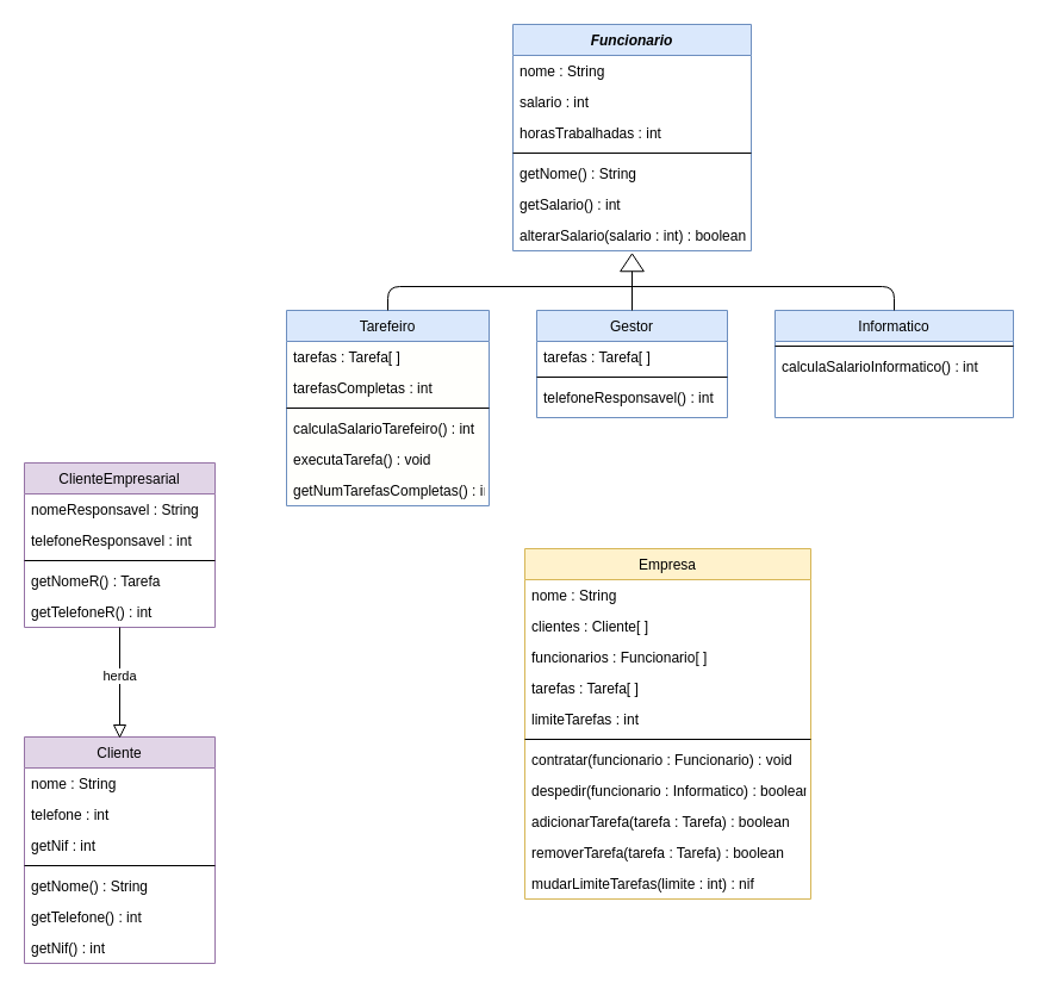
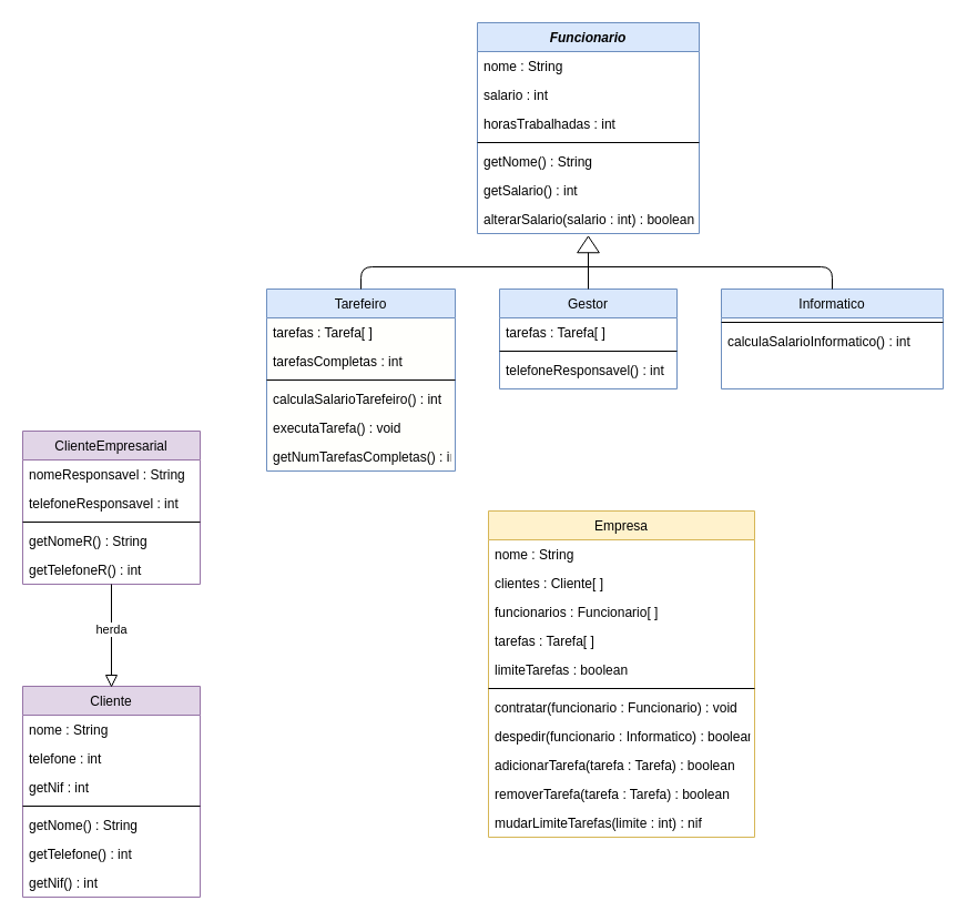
  <mxCell id="0" />
  <mxCell id="1" parent="0" />
  <mxCell id="2" value="ClienteEmpresarial" style="swimlane;fontStyle=0;align=center;verticalAlign=top;childLayout=stackLayout;horizontal=1;startSize=26;horizontalStack=0;resizeParent=1;resizeLast=0;collapsible=1;marginBottom=0;rounded=0;shadow=0;strokeWidth=1;fillColor=#e1d5e7;strokeColor=#9673a6;swimlaneFillColor=#ffffff;" parent="1" vertex="1"><mxGeometry x="20" y="388" width="160" height="138" as="geometry"><mxRectangle x="230" y="140" width="160" height="26" as="alternateBounds" /></mxGeometry></mxCell>
  <mxCell id="3" value="nomeResponsavel : String" style="text;align=left;verticalAlign=top;spacingLeft=4;spacingRight=4;overflow=hidden;rotatable=0;points=[[0,0.5],[1,0.5]];portConstraint=eastwest;" parent="2" vertex="1"><mxGeometry y="26" width="160" height="26" as="geometry" /></mxCell>
  <mxCell id="4" value="telefoneResponsavel : int" style="text;align=left;verticalAlign=top;spacingLeft=4;spacingRight=4;overflow=hidden;rotatable=0;points=[[0,0.5],[1,0.5]];portConstraint=eastwest;rounded=0;shadow=0;html=0;" parent="2" vertex="1"><mxGeometry y="52" width="160" height="26" as="geometry" /></mxCell>
  <mxCell id="5" value="" style="line;html=1;strokeWidth=1;align=left;verticalAlign=middle;spacingTop=-1;spacingLeft=3;spacingRight=3;rotatable=0;labelPosition=right;points=[];portConstraint=eastwest;" parent="2" vertex="1"><mxGeometry y="78" width="160" height="8" as="geometry" /></mxCell>
- <mxCell id="6" value="getNomeR() : Tarefa" style="text;align=left;verticalAlign=top;spacingLeft=4;spacingRight=4;overflow=hidden;rotatable=0;points=[[0,0.5],[1,0.5]];portConstraint=eastwest;" parent="2" vertex="1"><mxGeometry y="86" width="160" height="26" as="geometry" /></mxCell>
+ <mxCell id="6" value="getNomeR() : String" style="text;align=left;verticalAlign=top;spacingLeft=4;spacingRight=4;overflow=hidden;rotatable=0;points=[[0,0.5],[1,0.5]];portConstraint=eastwest;" parent="2" vertex="1"><mxGeometry y="86" width="160" height="26" as="geometry" /></mxCell>
  <mxCell id="7" value="getTelefoneR() : int" style="text;align=left;verticalAlign=top;spacingLeft=4;spacingRight=4;overflow=hidden;rotatable=0;points=[[0,0.5],[1,0.5]];portConstraint=eastwest;" vertex="1" parent="2"><mxGeometry y="112" width="160" height="26" as="geometry" /></mxCell>
  <mxCell id="8" value="Empresa" style="swimlane;fontStyle=0;align=center;verticalAlign=top;childLayout=stackLayout;horizontal=1;startSize=26;horizontalStack=0;resizeParent=1;resizeLast=0;collapsible=1;marginBottom=0;rounded=0;shadow=0;strokeWidth=1;fillColor=#fff2cc;strokeColor=#d6b656;swimlaneFillColor=#ffffff;" parent="1" vertex="1"><mxGeometry x="440" y="460" width="240" height="294" as="geometry"><mxRectangle x="130" y="380" width="160" height="26" as="alternateBounds" /></mxGeometry></mxCell>
  <mxCell id="9" value="nome : String" style="text;align=left;verticalAlign=top;spacingLeft=4;spacingRight=4;overflow=hidden;rotatable=0;points=[[0,0.5],[1,0.5]];portConstraint=eastwest;" vertex="1" parent="8"><mxGeometry y="26" width="240" height="26" as="geometry" /></mxCell>
  <mxCell id="10" value="clientes : Cliente[ ]" style="text;align=left;verticalAlign=top;spacingLeft=4;spacingRight=4;overflow=hidden;rotatable=0;points=[[0,0.5],[1,0.5]];portConstraint=eastwest;" parent="8" vertex="1"><mxGeometry y="52" width="240" height="26" as="geometry" /></mxCell>
  <mxCell id="11" value="funcionarios : Funcionario[ ]" style="text;align=left;verticalAlign=top;spacingLeft=4;spacingRight=4;overflow=hidden;rotatable=0;points=[[0,0.5],[1,0.5]];portConstraint=eastwest;" vertex="1" parent="8"><mxGeometry y="78" width="240" height="26" as="geometry" /></mxCell>
  <mxCell id="12" value="tarefas : Tarefa[ ]" style="text;align=left;verticalAlign=top;spacingLeft=4;spacingRight=4;overflow=hidden;rotatable=0;points=[[0,0.5],[1,0.5]];portConstraint=eastwest;rounded=0;shadow=0;html=0;" parent="8" vertex="1"><mxGeometry y="104" width="240" height="26" as="geometry" /></mxCell>
- <mxCell id="13" value="limiteTarefas : int" style="text;align=left;verticalAlign=top;spacingLeft=4;spacingRight=4;overflow=hidden;rotatable=0;points=[[0,0.5],[1,0.5]];portConstraint=eastwest;rounded=0;shadow=0;html=0;" vertex="1" parent="8"><mxGeometry y="130" width="240" height="26" as="geometry" /></mxCell>
+ <mxCell id="13" value="limiteTarefas : boolean" style="text;align=left;verticalAlign=top;spacingLeft=4;spacingRight=4;overflow=hidden;rotatable=0;points=[[0,0.5],[1,0.5]];portConstraint=eastwest;rounded=0;shadow=0;html=0;" vertex="1" parent="8"><mxGeometry y="130" width="240" height="26" as="geometry" /></mxCell>
  <mxCell id="14" value="" style="line;html=1;strokeWidth=1;align=left;verticalAlign=middle;spacingTop=-1;spacingLeft=3;spacingRight=3;rotatable=0;labelPosition=right;points=[];portConstraint=eastwest;" parent="8" vertex="1"><mxGeometry y="156" width="240" height="8" as="geometry" /></mxCell>
  <mxCell id="15" value="contratar(funcionario : Funcionario) : void" style="text;align=left;verticalAlign=top;spacingLeft=4;spacingRight=4;overflow=hidden;rotatable=0;points=[[0,0.5],[1,0.5]];portConstraint=eastwest;" parent="8" vertex="1"><mxGeometry y="164" width="240" height="26" as="geometry" /></mxCell>
  <mxCell id="16" value="despedir(funcionario : Informatico) : boolean" style="text;align=left;verticalAlign=top;spacingLeft=4;spacingRight=4;overflow=hidden;rotatable=0;points=[[0,0.5],[1,0.5]];portConstraint=eastwest;" vertex="1" parent="8"><mxGeometry y="190" width="240" height="26" as="geometry" /></mxCell>
  <mxCell id="17" value="adicionarTarefa(tarefa : Tarefa) : boolean" style="text;align=left;verticalAlign=top;spacingLeft=4;spacingRight=4;overflow=hidden;rotatable=0;points=[[0,0.5],[1,0.5]];portConstraint=eastwest;" vertex="1" parent="8"><mxGeometry y="216" width="240" height="26" as="geometry" /></mxCell>
  <mxCell id="18" value="removerTarefa(tarefa : Tarefa) : boolean" style="text;align=left;verticalAlign=top;spacingLeft=4;spacingRight=4;overflow=hidden;rotatable=0;points=[[0,0.5],[1,0.5]];portConstraint=eastwest;" vertex="1" parent="8"><mxGeometry y="242" width="240" height="26" as="geometry" /></mxCell>
  <mxCell id="19" value="mudarLimiteTarefas(limite : int) : nif" style="text;align=left;verticalAlign=top;spacingLeft=4;spacingRight=4;overflow=hidden;rotatable=0;points=[[0,0.5],[1,0.5]];portConstraint=eastwest;" vertex="1" parent="8"><mxGeometry y="268" width="240" height="26" as="geometry" /></mxCell>
  <mxCell id="20" value="Funcionario" style="swimlane;fontStyle=3;align=center;verticalAlign=top;childLayout=stackLayout;horizontal=1;startSize=26;horizontalStack=0;resizeParent=1;resizeLast=0;collapsible=1;marginBottom=0;rounded=0;shadow=0;strokeWidth=1;fillColor=#dae8fc;strokeColor=#6c8ebf;swimlaneFillColor=#ffffff;" parent="1" vertex="1"><mxGeometry x="430" y="20" width="200" height="190" as="geometry"><mxRectangle x="550" y="140" width="160" height="26" as="alternateBounds" /></mxGeometry></mxCell>
  <mxCell id="21" value="nome : String" style="text;align=left;verticalAlign=top;spacingLeft=4;spacingRight=4;overflow=hidden;rotatable=0;points=[[0,0.5],[1,0.5]];portConstraint=eastwest;" vertex="1" parent="20"><mxGeometry y="26" width="200" height="26" as="geometry" /></mxCell>
  <mxCell id="22" value="salario : int" style="text;align=left;verticalAlign=top;spacingLeft=4;spacingRight=4;overflow=hidden;rotatable=0;points=[[0,0.5],[1,0.5]];portConstraint=eastwest;" parent="20" vertex="1"><mxGeometry y="52" width="200" height="26" as="geometry" /></mxCell>
  <mxCell id="23" value="horasTrabalhadas : int" style="text;align=left;verticalAlign=top;spacingLeft=4;spacingRight=4;overflow=hidden;rotatable=0;points=[[0,0.5],[1,0.5]];portConstraint=eastwest;rounded=0;shadow=0;html=0;" parent="20" vertex="1"><mxGeometry y="78" width="200" height="26" as="geometry" /></mxCell>
  <mxCell id="24" value="" style="line;html=1;strokeWidth=1;align=left;verticalAlign=middle;spacingTop=-1;spacingLeft=3;spacingRight=3;rotatable=0;labelPosition=right;points=[];portConstraint=eastwest;" parent="20" vertex="1"><mxGeometry y="104" width="200" height="8" as="geometry" /></mxCell>
  <mxCell id="25" value="getNome() : String" style="text;align=left;verticalAlign=top;spacingLeft=4;spacingRight=4;overflow=hidden;rotatable=0;points=[[0,0.5],[1,0.5]];portConstraint=eastwest;" vertex="1" parent="20"><mxGeometry y="112" width="200" height="26" as="geometry" /></mxCell>
  <mxCell id="26" value="getSalario() : int" style="text;align=left;verticalAlign=top;spacingLeft=4;spacingRight=4;overflow=hidden;rotatable=0;points=[[0,0.5],[1,0.5]];portConstraint=eastwest;" vertex="1" parent="20"><mxGeometry y="138" width="200" height="26" as="geometry" /></mxCell>
  <mxCell id="27" value="alterarSalario(salario : int) : boolean" style="text;align=left;verticalAlign=top;spacingLeft=4;spacingRight=4;overflow=hidden;rotatable=0;points=[[0,0.5],[1,0.5]];portConstraint=eastwest;" vertex="1" parent="20"><mxGeometry y="164" width="200" height="26" as="geometry" /></mxCell>
  <mxCell id="28" value="Cliente" style="swimlane;fontStyle=0;align=center;verticalAlign=top;childLayout=stackLayout;horizontal=1;startSize=26;horizontalStack=0;resizeParent=1;resizeLast=0;collapsible=1;marginBottom=0;rounded=0;shadow=0;strokeWidth=1;fillColor=#e1d5e7;strokeColor=#9673a6;swimlaneFillColor=#ffffff;" vertex="1" parent="1"><mxGeometry x="20" y="618" width="160" height="190" as="geometry"><mxRectangle x="230" y="140" width="160" height="26" as="alternateBounds" /></mxGeometry></mxCell>
  <mxCell id="29" value="nome : String" style="text;align=left;verticalAlign=top;spacingLeft=4;spacingRight=4;overflow=hidden;rotatable=0;points=[[0,0.5],[1,0.5]];portConstraint=eastwest;" vertex="1" parent="28"><mxGeometry y="26" width="160" height="26" as="geometry" /></mxCell>
  <mxCell id="30" value="telefone : int" style="text;align=left;verticalAlign=top;spacingLeft=4;spacingRight=4;overflow=hidden;rotatable=0;points=[[0,0.5],[1,0.5]];portConstraint=eastwest;rounded=0;shadow=0;html=0;" vertex="1" parent="28"><mxGeometry y="52" width="160" height="26" as="geometry" /></mxCell>
  <mxCell id="31" value="getNif : int" style="text;align=left;verticalAlign=top;spacingLeft=4;spacingRight=4;overflow=hidden;rotatable=0;points=[[0,0.5],[1,0.5]];portConstraint=eastwest;rounded=0;shadow=0;html=0;" vertex="1" parent="28"><mxGeometry y="78" width="160" height="26" as="geometry" /></mxCell>
  <mxCell id="32" value="" style="line;html=1;strokeWidth=1;align=left;verticalAlign=middle;spacingTop=-1;spacingLeft=3;spacingRight=3;rotatable=0;labelPosition=right;points=[];portConstraint=eastwest;" vertex="1" parent="28"><mxGeometry y="104" width="160" height="8" as="geometry" /></mxCell>
  <mxCell id="33" value="getNome() : String" style="text;align=left;verticalAlign=top;spacingLeft=4;spacingRight=4;overflow=hidden;rotatable=0;points=[[0,0.5],[1,0.5]];portConstraint=eastwest;" vertex="1" parent="28"><mxGeometry y="112" width="160" height="26" as="geometry" /></mxCell>
  <mxCell id="34" value="getTelefone() : int" style="text;align=left;verticalAlign=top;spacingLeft=4;spacingRight=4;overflow=hidden;rotatable=0;points=[[0,0.5],[1,0.5]];portConstraint=eastwest;" vertex="1" parent="28"><mxGeometry y="138" width="160" height="26" as="geometry" /></mxCell>
  <mxCell id="35" value="getNif() : int" style="text;align=left;verticalAlign=top;spacingLeft=4;spacingRight=4;overflow=hidden;rotatable=0;points=[[0,0.5],[1,0.5]];portConstraint=eastwest;" vertex="1" parent="28"><mxGeometry y="164" width="160" height="26" as="geometry" /></mxCell>
  <mxCell id="36" value="herda" style="endArrow=none;html=1;entryX=0.5;entryY=1;entryDx=0;entryDy=0;exitX=0;exitY=0.5;exitDx=0;exitDy=0;" edge="1" parent="1" source="37" target="2"><mxGeometry width="50" height="50" relative="1" as="geometry"><mxPoint x="320" y="598" as="sourcePoint" /><mxPoint x="370" y="548" as="targetPoint" /></mxGeometry></mxCell>
  <mxCell id="37" value="" style="triangle;whiteSpace=wrap;html=1;rotation=90;" vertex="1" parent="1"><mxGeometry x="95" y="608" width="10" height="10" as="geometry" /></mxCell>
  <mxCell id="38" value="Gestor" style="swimlane;fontStyle=0;align=center;verticalAlign=top;childLayout=stackLayout;horizontal=1;startSize=26;horizontalStack=0;resizeParent=1;resizeLast=0;collapsible=1;marginBottom=0;rounded=0;shadow=0;strokeWidth=1;fillColor=#dae8fc;strokeColor=#6c8ebf;swimlaneFillColor=#ffffff;" vertex="1" parent="1"><mxGeometry x="450" y="260" width="160" height="90" as="geometry"><mxRectangle x="550" y="140" width="160" height="26" as="alternateBounds" /></mxGeometry></mxCell>
  <mxCell id="39" value="tarefas : Tarefa[ ]" style="text;align=left;verticalAlign=top;spacingLeft=4;spacingRight=4;overflow=hidden;rotatable=0;points=[[0,0.5],[1,0.5]];portConstraint=eastwest;" vertex="1" parent="38"><mxGeometry y="26" width="160" height="26" as="geometry" /></mxCell>
  <mxCell id="40" value="" style="line;html=1;strokeWidth=1;align=left;verticalAlign=middle;spacingTop=-1;spacingLeft=3;spacingRight=3;rotatable=0;labelPosition=right;points=[];portConstraint=eastwest;" vertex="1" parent="38"><mxGeometry y="52" width="160" height="8" as="geometry" /></mxCell>
  <mxCell id="41" value="telefoneResponsavel() : int" style="text;align=left;verticalAlign=top;spacingLeft=4;spacingRight=4;overflow=hidden;rotatable=0;points=[[0,0.5],[1,0.5]];portConstraint=eastwest;" vertex="1" parent="38"><mxGeometry y="60" width="160" height="26" as="geometry" /></mxCell>
  <mxCell id="42" value="Informatico" style="swimlane;fontStyle=0;align=center;verticalAlign=top;childLayout=stackLayout;horizontal=1;startSize=26;horizontalStack=0;resizeParent=1;resizeLast=0;collapsible=1;marginBottom=0;rounded=0;shadow=0;strokeWidth=1;fillColor=#dae8fc;strokeColor=#6c8ebf;swimlaneFillColor=#ffffff;" vertex="1" parent="1"><mxGeometry x="650" y="260" width="200" height="90" as="geometry"><mxRectangle x="550" y="140" width="160" height="26" as="alternateBounds" /></mxGeometry></mxCell>
  <mxCell id="43" value="" style="line;html=1;strokeWidth=1;align=left;verticalAlign=middle;spacingTop=-1;spacingLeft=3;spacingRight=3;rotatable=0;labelPosition=right;points=[];portConstraint=eastwest;" vertex="1" parent="42"><mxGeometry y="26" width="200" height="8" as="geometry" /></mxCell>
  <mxCell id="44" value="calculaSalarioInformatico() : int" style="text;align=left;verticalAlign=top;spacingLeft=4;spacingRight=4;overflow=hidden;rotatable=0;points=[[0,0.5],[1,0.5]];portConstraint=eastwest;" vertex="1" parent="42"><mxGeometry y="34" width="200" height="26" as="geometry" /></mxCell>
  <mxCell id="45" value="Tarefeiro" style="swimlane;fontStyle=0;align=center;verticalAlign=top;childLayout=stackLayout;horizontal=1;startSize=26;horizontalStack=0;resizeParent=1;resizeLast=0;collapsible=1;marginBottom=0;rounded=0;shadow=0;strokeWidth=1;fillColor=#dae8fc;strokeColor=#6c8ebf;swimlaneFillColor=#FFFFFC;" vertex="1" parent="1"><mxGeometry x="240" y="260" width="170" height="164" as="geometry"><mxRectangle x="550" y="140" width="160" height="26" as="alternateBounds" /></mxGeometry></mxCell>
  <mxCell id="46" value="tarefas : Tarefa[ ]" style="text;align=left;verticalAlign=top;spacingLeft=4;spacingRight=4;overflow=hidden;rotatable=0;points=[[0,0.5],[1,0.5]];portConstraint=eastwest;" vertex="1" parent="45"><mxGeometry y="26" width="170" height="26" as="geometry" /></mxCell>
  <mxCell id="47" value="tarefasCompletas : int" style="text;align=left;verticalAlign=top;spacingLeft=4;spacingRight=4;overflow=hidden;rotatable=0;points=[[0,0.5],[1,0.5]];portConstraint=eastwest;" vertex="1" parent="45"><mxGeometry y="52" width="170" height="26" as="geometry" /></mxCell>
  <mxCell id="48" value="" style="line;html=1;strokeWidth=1;align=left;verticalAlign=middle;spacingTop=-1;spacingLeft=3;spacingRight=3;rotatable=0;labelPosition=right;points=[];portConstraint=eastwest;" vertex="1" parent="45"><mxGeometry y="78" width="170" height="8" as="geometry" /></mxCell>
  <mxCell id="49" value="calculaSalarioTarefeiro() : int" style="text;align=left;verticalAlign=top;spacingLeft=4;spacingRight=4;overflow=hidden;rotatable=0;points=[[0,0.5],[1,0.5]];portConstraint=eastwest;" vertex="1" parent="45"><mxGeometry y="86" width="170" height="26" as="geometry" /></mxCell>
  <mxCell id="50" value="executaTarefa() : void" style="text;align=left;verticalAlign=top;spacingLeft=4;spacingRight=4;overflow=hidden;rotatable=0;points=[[0,0.5],[1,0.5]];portConstraint=eastwest;" vertex="1" parent="45"><mxGeometry y="112" width="170" height="26" as="geometry" /></mxCell>
  <mxCell id="51" value="getNumTarefasCompletas() : int" style="text;align=left;verticalAlign=top;spacingLeft=4;spacingRight=4;overflow=hidden;rotatable=0;points=[[0,0.5],[1,0.5]];portConstraint=eastwest;" vertex="1" parent="45"><mxGeometry y="138" width="170" height="26" as="geometry" /></mxCell>
  <mxCell id="52" value="" style="triangle;whiteSpace=wrap;html=1;gradientColor=none;rotation=-90;" vertex="1" parent="1"><mxGeometry x="522.6" y="210" width="14.79" height="19.72" as="geometry" /></mxCell>
  <mxCell id="53" value="" style="endArrow=none;html=1;entryX=0;entryY=0.5;entryDx=0;entryDy=0;exitX=0.5;exitY=0;exitDx=0;exitDy=0;" edge="1" parent="1" source="38" target="52"><mxGeometry width="50" height="50" relative="1" as="geometry"><mxPoint x="580" y="260" as="sourcePoint" /><mxPoint x="630" y="210" as="targetPoint" /></mxGeometry></mxCell>
  <mxCell id="54" value="" style="endArrow=none;html=1;exitX=0.5;exitY=0;exitDx=0;exitDy=0;" edge="1" parent="1" source="45"><mxGeometry width="50" height="50" relative="1" as="geometry"><mxPoint x="540" y="270" as="sourcePoint" /><mxPoint x="530" y="240" as="targetPoint" /><Array as="points"><mxPoint x="325" y="240" /></Array></mxGeometry></mxCell>
  <mxCell id="55" value="" style="endArrow=none;html=1;exitX=0.5;exitY=0;exitDx=0;exitDy=0;" edge="1" parent="1" source="42"><mxGeometry width="50" height="50" relative="1" as="geometry"><mxPoint x="305" y="270" as="sourcePoint" /><mxPoint x="530" y="240" as="targetPoint" /><Array as="points"><mxPoint x="750" y="240" /></Array></mxGeometry></mxCell>
